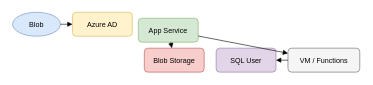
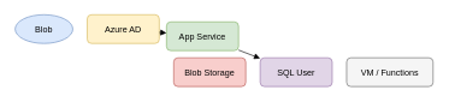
  <mxCell id="0" />
  <mxCell id="1" parent="0" />
  <mxCell id="2" value="Blob" style="shape=ellipse;fillColor=#dae8fc;strokeColor=#6c8ebf;" parent="1" vertex="1"><mxGeometry x="20" y="20" width="80" height="40" as="geometry" /></mxCell>
  <mxCell id="3" value="Azure AD" style="rounded=1;fillColor=#fff2cc;strokeColor=#d6b656;" parent="1" vertex="1"><mxGeometry x="120" y="20" width="100" height="40" as="geometry" /></mxCell>
  <mxCell id="4" value="App Service" style="rounded=1;fillColor=#d5e8d4;strokeColor=#82b366;" parent="1" vertex="1"><mxGeometry x="230" y="30" width="100" height="40" as="geometry" /></mxCell>
  <mxCell id="5" value="Blob Storage" style="rounded=1;fillColor=#f8cecc;strokeColor=#b85450;" parent="1" vertex="1"><mxGeometry x="240" y="80" width="100" height="40" as="geometry" /></mxCell>
  <mxCell id="6" value="SQL User" style="rounded=1;fillColor=#e1d5e7;strokeColor=#9673a6;" parent="1" vertex="1"><mxGeometry x="360" y="80" width="100" height="40" as="geometry" /></mxCell>
  <mxCell id="7" value="VM / Functions" style="rounded=1;fillColor=#f5f5f5;strokeColor=#666666;" parent="1" vertex="1"><mxGeometry x="480" y="80" width="120" height="40" as="geometry" /></mxCell>
- <mxCell id="8" style="endArrow=block;strokeColor=#000000;" parent="1" source="2" target="3" edge="1"><mxGeometry relative="1" as="geometry" /></mxCell>
- <mxCell id="10" style="endArrow=block;strokeColor=#000000;" parent="1" source="4" target="5" edge="1"><mxGeometry relative="1" as="geometry" /></mxCell>
- <mxCell id="12" style="endArrow=block;strokeColor=#000000;" parent="1" source="4" target="7" edge="1"><mxGeometry relative="1" as="geometry" /></mxCell>
- <mxCell id="13" style="endArrow=block;strokeColor=#000000;" parent="1" source="7" target="6" edge="1"><mxGeometry relative="1" as="geometry" /></mxCell>
+ <mxCell id="9" style="endArrow=block;strokeColor=#000000;" parent="1" source="3" target="4" edge="1"><mxGeometry relative="1" as="geometry" /></mxCell>
+ <mxCell id="11" style="endArrow=block;strokeColor=#000000;" parent="1" source="4" target="6" edge="1"><mxGeometry relative="1" as="geometry" /></mxCell>
